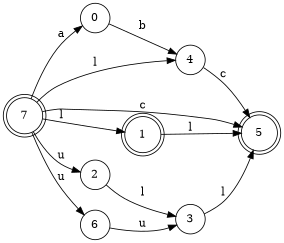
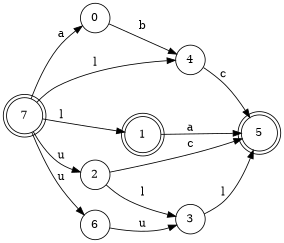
  digraph {
    rankdir=LR
    node [shape=circle]
    0
    4
    5 [shape=doublecircle]
    1 [shape=doublecircle]
    2
    3
    6
    7 [shape=doublecircle]
    0 -> 4 [label=b]
    4 -> 5 [label=c]
-   1 -> 5 [label=l]
+   1 -> 5 [label=a]
    2 -> 3 [label=l]
    3 -> 5 [label=l]
    6 -> 3 [label=u]
    7 -> 0 [label=a]
    7 -> 4 [label=l]
-   7 -> 5 [label=c]
+   2 -> 5 [label=c]
    7 -> 1 [label=l]
    7 -> 2 [label=u]
    7 -> 6 [label=u]
  }
